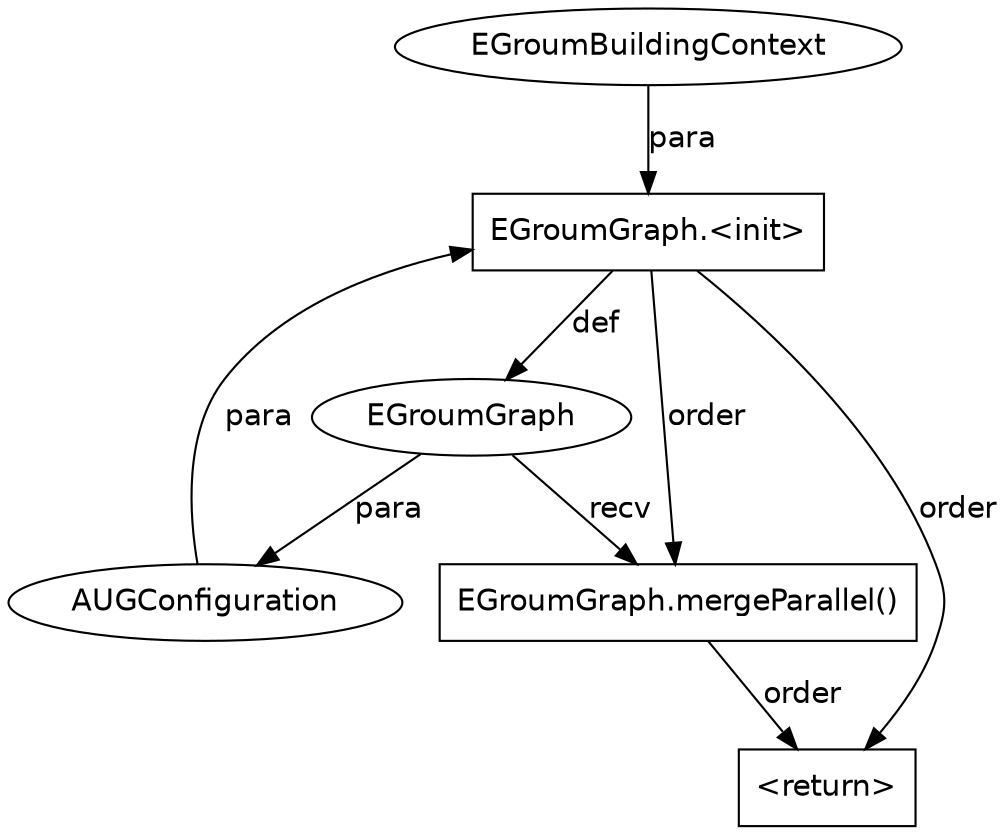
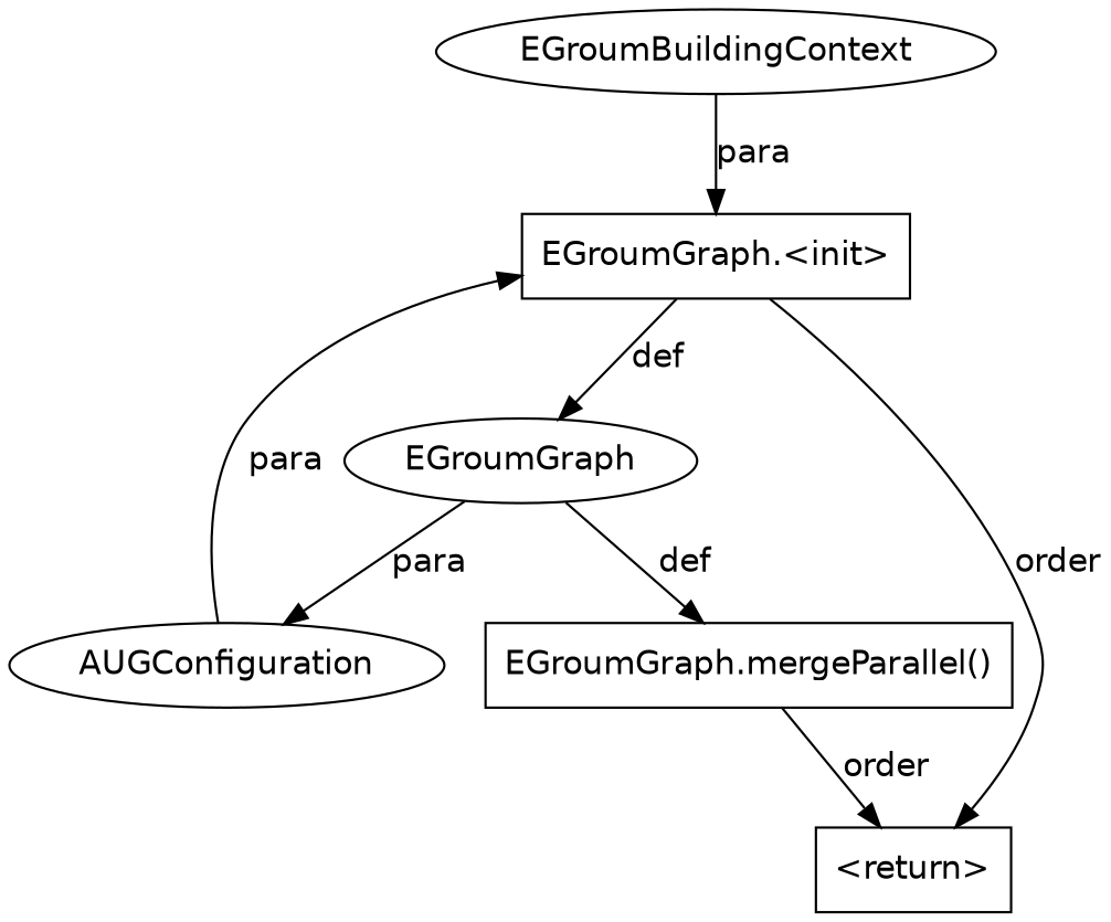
  digraph {
    fontname="DejaVu Sans"
    node [fontname="DejaVu Sans" shape=box]
    edge [fontname="DejaVu Sans"]
    n1 [label="EGroumGraph.mergeParallel()"]
    n2 [label="<return>"]
    n3 [label=EGroumGraph shape=ellipse]
    n4 [label=AUGConfiguration shape=ellipse]
    n5 [label="EGroumGraph.<init>"]
    n6 [label=EGroumBuildingContext shape=ellipse]
    n1 -> n2 [label=order]
-   n3 -> n1 [label=recv]
+   n3 -> n1 [label=def]
    n3 -> n4 [label=para]
    n4 -> n5 [label=para]
-   n5 -> n1 [label=order]
    n5 -> n2 [label=order]
    n5 -> n3 [label=def]
    n6 -> n5 [label=para]
  }
